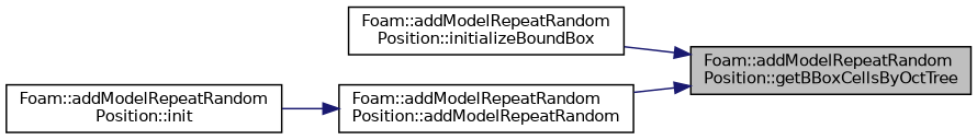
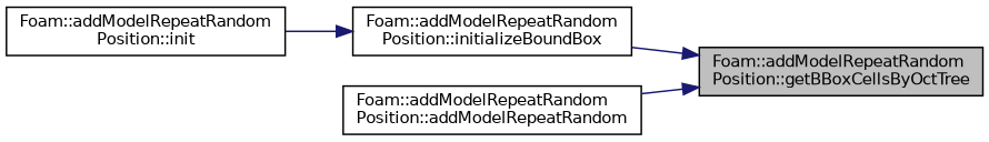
  digraph {
    rankdir=RL
    node [color=black fillcolor=white fontname=Helvetica fontsize=10 shape=record style=filled]
    edge [color=midnightblue dir=back fontname=Helvetica fontsize=10 labelfontname=Helvetica labelfontsize=10 style=solid]
    n1 [fillcolor=grey75 fontcolor=black height=0.2 label="Foam::addModelRepeatRandom\lPosition::getBBoxCellsByOctTree" width=0.4]
    n2 [height=0.2 label="Foam::addModelRepeatRandom\lPosition::initializeBoundBox" width=0.4]
    n3 [height=0.2 label="Foam::addModelRepeatRandom\lPosition::addModelRepeatRandom" width=0.4]
    n4 [height=0.2 label="Foam::addModelRepeatRandom\lPosition::init" width=0.4]
    n1 -> n2
    n1 -> n3
-   n3 -> n4
+   n2 -> n4
  }
